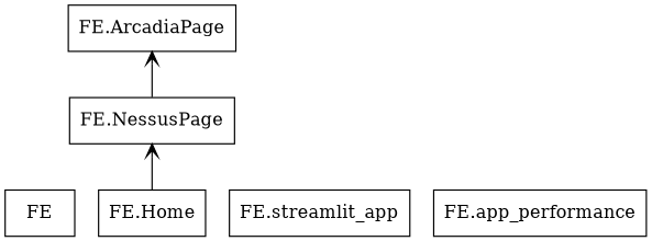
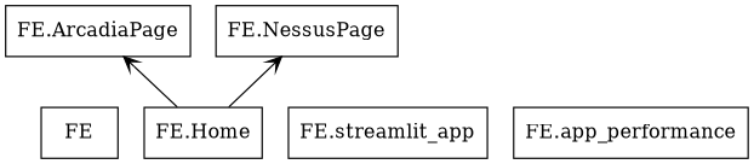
  digraph {
    rankdir=BT
    node [color=black shape=box style=solid]
    edge [arrowhead=open arrowtail=none]
    n1 [label=FE]
    n2 [label="FE.ArcadiaPage"]
    n3 [label="FE.Home"]
    n4 [label="FE.NessusPage"]
    n5 [label="FE.streamlit_app"]
    n6 [label="FE.app_performance"]
-   n4 -> n2
+   n3 -> n2
    n3 -> n4
  }
